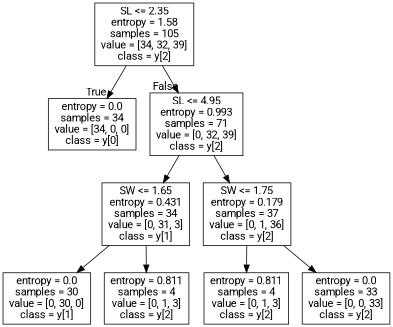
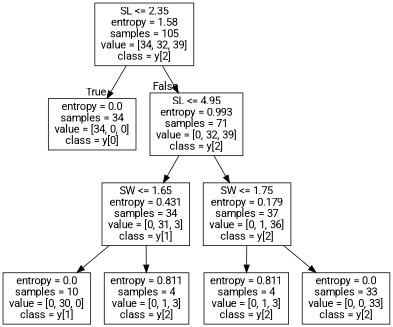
  digraph {
    fontname=Roboto
    node [shape=box fontname=Roboto]
    edge [fontname=Roboto]
    n1 [label="SL <= 2.35\nentropy = 1.58\nsamples = 105\nvalue = [34, 32, 39]\nclass = y[2]"]
    n2 [label="entropy = 0.0\nsamples = 34\nvalue = [34, 0, 0]\nclass = y[0]"]
    n3 [label="SL <= 4.95\nentropy = 0.993\nsamples = 71\nvalue = [0, 32, 39]\nclass = y[2]"]
    n4 [label="SW <= 1.65\nentropy = 0.431\nsamples = 34\nvalue = [0, 31, 3]\nclass = y[1]"]
    n5 [label="SW <= 1.75\nentropy = 0.179\nsamples = 37\nvalue = [0, 1, 36]\nclass = y[2]"]
-   n6 [label="entropy = 0.0\nsamples = 30\nvalue = [0, 30, 0]\nclass = y[1]"]
+   n6 [label="entropy = 0.0\nsamples = 10\nvalue = [0, 30, 0]\nclass = y[1]"]
    n7 [label="entropy = 0.811\nsamples = 4\nvalue = [0, 1, 3]\nclass = y[2]"]
    n8 [label="entropy = 0.811\nsamples = 4\nvalue = [0, 1, 3]\nclass = y[2]"]
    n9 [label="entropy = 0.0\nsamples = 33\nvalue = [0, 0, 33]\nclass = y[2]"]
    n1 -> n2 [headlabel=True labelangle=45 labeldistance=2.5]
    n1 -> n3 [headlabel=False labelangle=-45 labeldistance=2.5]
    n3 -> n4
    n3 -> n5
    n4 -> n6
    n4 -> n7
    n5 -> n8
    n5 -> n9
  }
